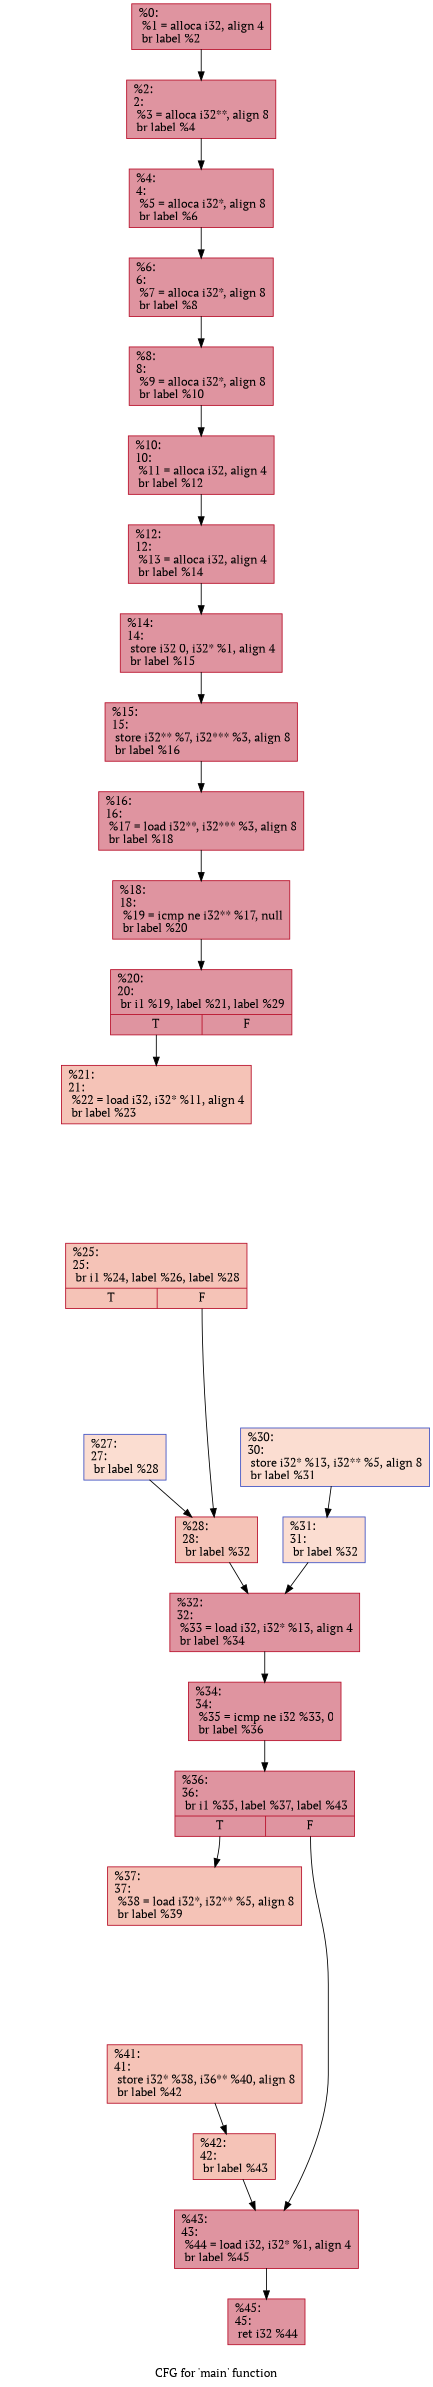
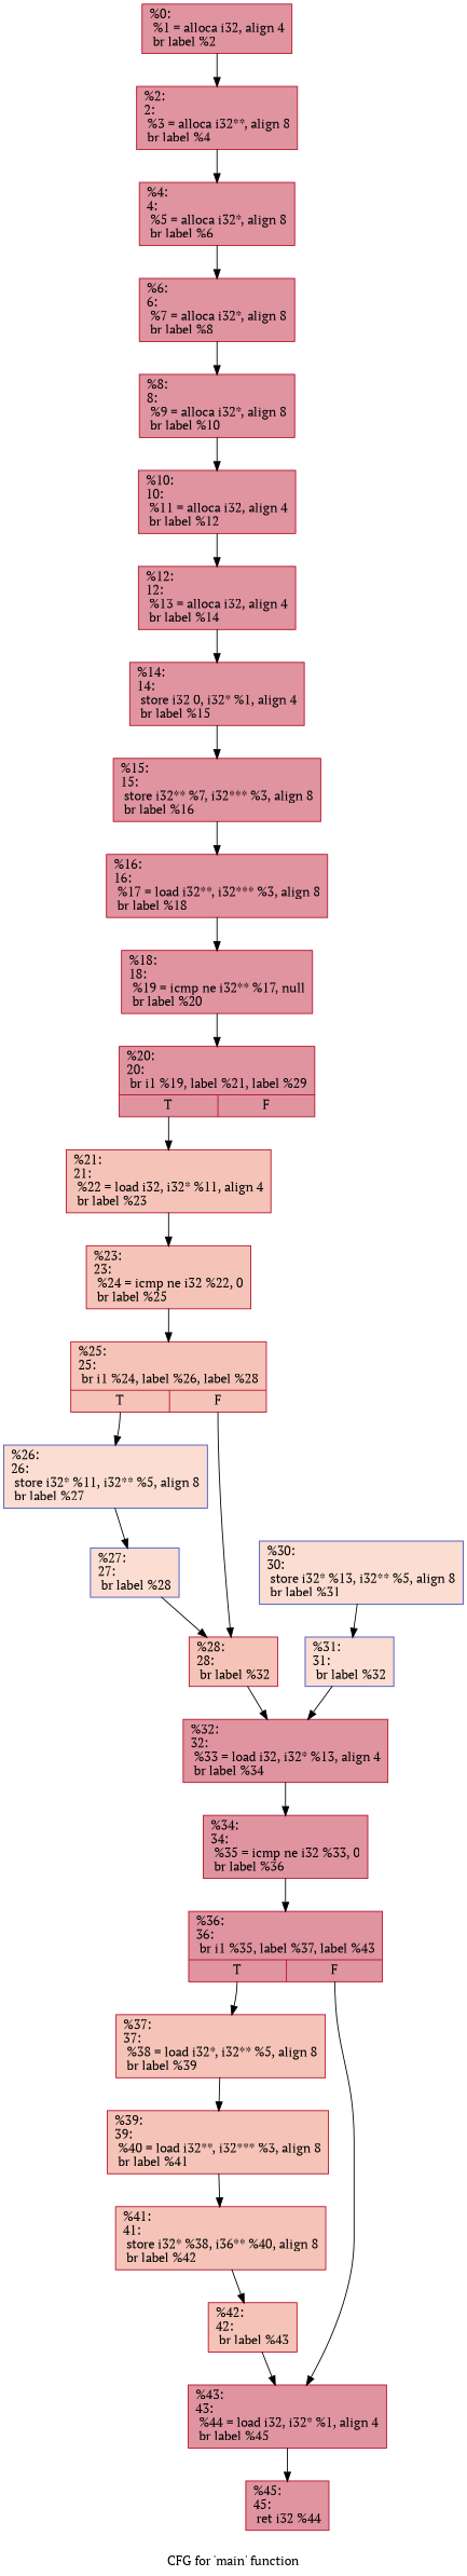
  digraph {
    fontname="PT Serif"
    label="CFG for 'main' function"
    node [color="#b70d28ff" fillcolor="#b70d2870" fontname="PT Serif" shape=record style=filled]
    edge [fontname="PT Serif"]
    n1 [label="{%0:\l  %1 = alloca i32, align 4\l  br label %2\l}"]
    n2 [label="{%2:\l2:                                                \l  %3 = alloca i32**, align 8\l  br label %4\l}"]
    n3 [label="{%4:\l4:                                                \l  %5 = alloca i32*, align 8\l  br label %6\l}"]
    n4 [label="{%6:\l6:                                                \l  %7 = alloca i32*, align 8\l  br label %8\l}"]
    n5 [label="{%8:\l8:                                                \l  %9 = alloca i32*, align 8\l  br label %10\l}"]
    n6 [label="{%10:\l10:                                               \l  %11 = alloca i32, align 4\l  br label %12\l}"]
    n7 [label="{%12:\l12:                                               \l  %13 = alloca i32, align 4\l  br label %14\l}"]
    n8 [label="{%14:\l14:                                               \l  store i32 0, i32* %1, align 4\l  br label %15\l}"]
    n9 [label="{%15:\l15:                                               \l  store i32** %7, i32*** %3, align 8\l  br label %16\l}"]
    n10 [label="{%16:\l16:                                               \l  %17 = load i32**, i32*** %3, align 8\l  br label %18\l}"]
    n11 [label="{%18:\l18:                                               \l  %19 = icmp ne i32** %17, null\l  br label %20\l}"]
    n12 [label="{%20:\l20:                                               \l  br i1 %19, label %21, label %29\l|{<s0>T|<s1>F}}"]
    n13 [fillcolor="#e8765c70" label="{%21:\l21:                                               \l  %22 = load i32, i32* %11, align 4\l  br label %23\l}"]
+   n14 [fillcolor="#e8765c70" label="{%23:\l23:                                               \l  %24 = icmp ne i32 %22, 0\l  br label %25\l}"]
    n15 [fillcolor="#e8765c70" label="{%25:\l25:                                               \l  br i1 %24, label %26, label %28\l|{<s0>T|<s1>F}}"]
    n16 [color="#3d50c3ff" fillcolor="#f7b39670" label="{%30:\l30:                                               \l  store i32* %13, i32** %5, align 8\l  br label %31\l}"]
    n17 [color="#3d50c3ff" fillcolor="#f7b39670" label="{%31:\l31:                                               \l  br label %32\l}"]
+   n18 [color="#3d50c3ff" fillcolor="#f7b39670" label="{%26:\l26:                                               \l  store i32* %11, i32** %5, align 8\l  br label %27\l}"]
    n19 [fillcolor="#e8765c70" label="{%28:\l28:                                               \l  br label %32\l}"]
    n20 [color="#3d50c3ff" fillcolor="#f7b39670" label="{%27:\l27:                                               \l  br label %28\l}"]
    n21 [label="{%32:\l32:                                               \l  %33 = load i32, i32* %13, align 4\l  br label %34\l}"]
    n22 [label="{%34:\l34:                                               \l  %35 = icmp ne i32 %33, 0\l  br label %36\l}"]
    n23 [label="{%36:\l36:                                               \l  br i1 %35, label %37, label %43\l|{<s0>T|<s1>F}}"]
    n24 [fillcolor="#e8765c70" label="{%37:\l37:                                               \l  %38 = load i32*, i32** %5, align 8\l  br label %39\l}"]
    n25 [label="{%43:\l43:                                               \l  %44 = load i32, i32* %1, align 4\l  br label %45\l}"]
+   n26 [fillcolor="#e8765c70" label="{%39:\l39:                                               \l  %40 = load i32**, i32*** %3, align 8\l  br label %41\l}"]
    n27 [label="{%45:\l45:                                               \l  ret i32 %44\l}"]
    n28 [fillcolor="#e8765c70" label="{%41:\l41:                                               \l  store i32* %38, i36** %40, align 8\l  br label %42\l}"]
    n29 [fillcolor="#e8765c70" label="{%42:\l42:                                               \l  br label %43\l}"]
    n1 -> n2
    n2 -> n3
    n3 -> n4
    n4 -> n5
    n5 -> n6
    n6 -> n7
    n7 -> n8
    n8 -> n9
    n9 -> n10
    n10 -> n11
    n11 -> n12
    n12 -> n13 [tailport=s0]
+   n13 -> n14
+   n14 -> n15
+   n15 -> n18 [tailport=s0]
    n15 -> n19 [tailport=s1]
    n16 -> n17
    n17 -> n21
+   n18 -> n20
    n19 -> n21
    n20 -> n19
    n21 -> n22
    n22 -> n23
    n23 -> n24 [tailport=s0]
    n23 -> n25 [tailport=s1]
+   n24 -> n26
    n25 -> n27
+   n26 -> n28
    n28 -> n29
    n29 -> n25
  }
